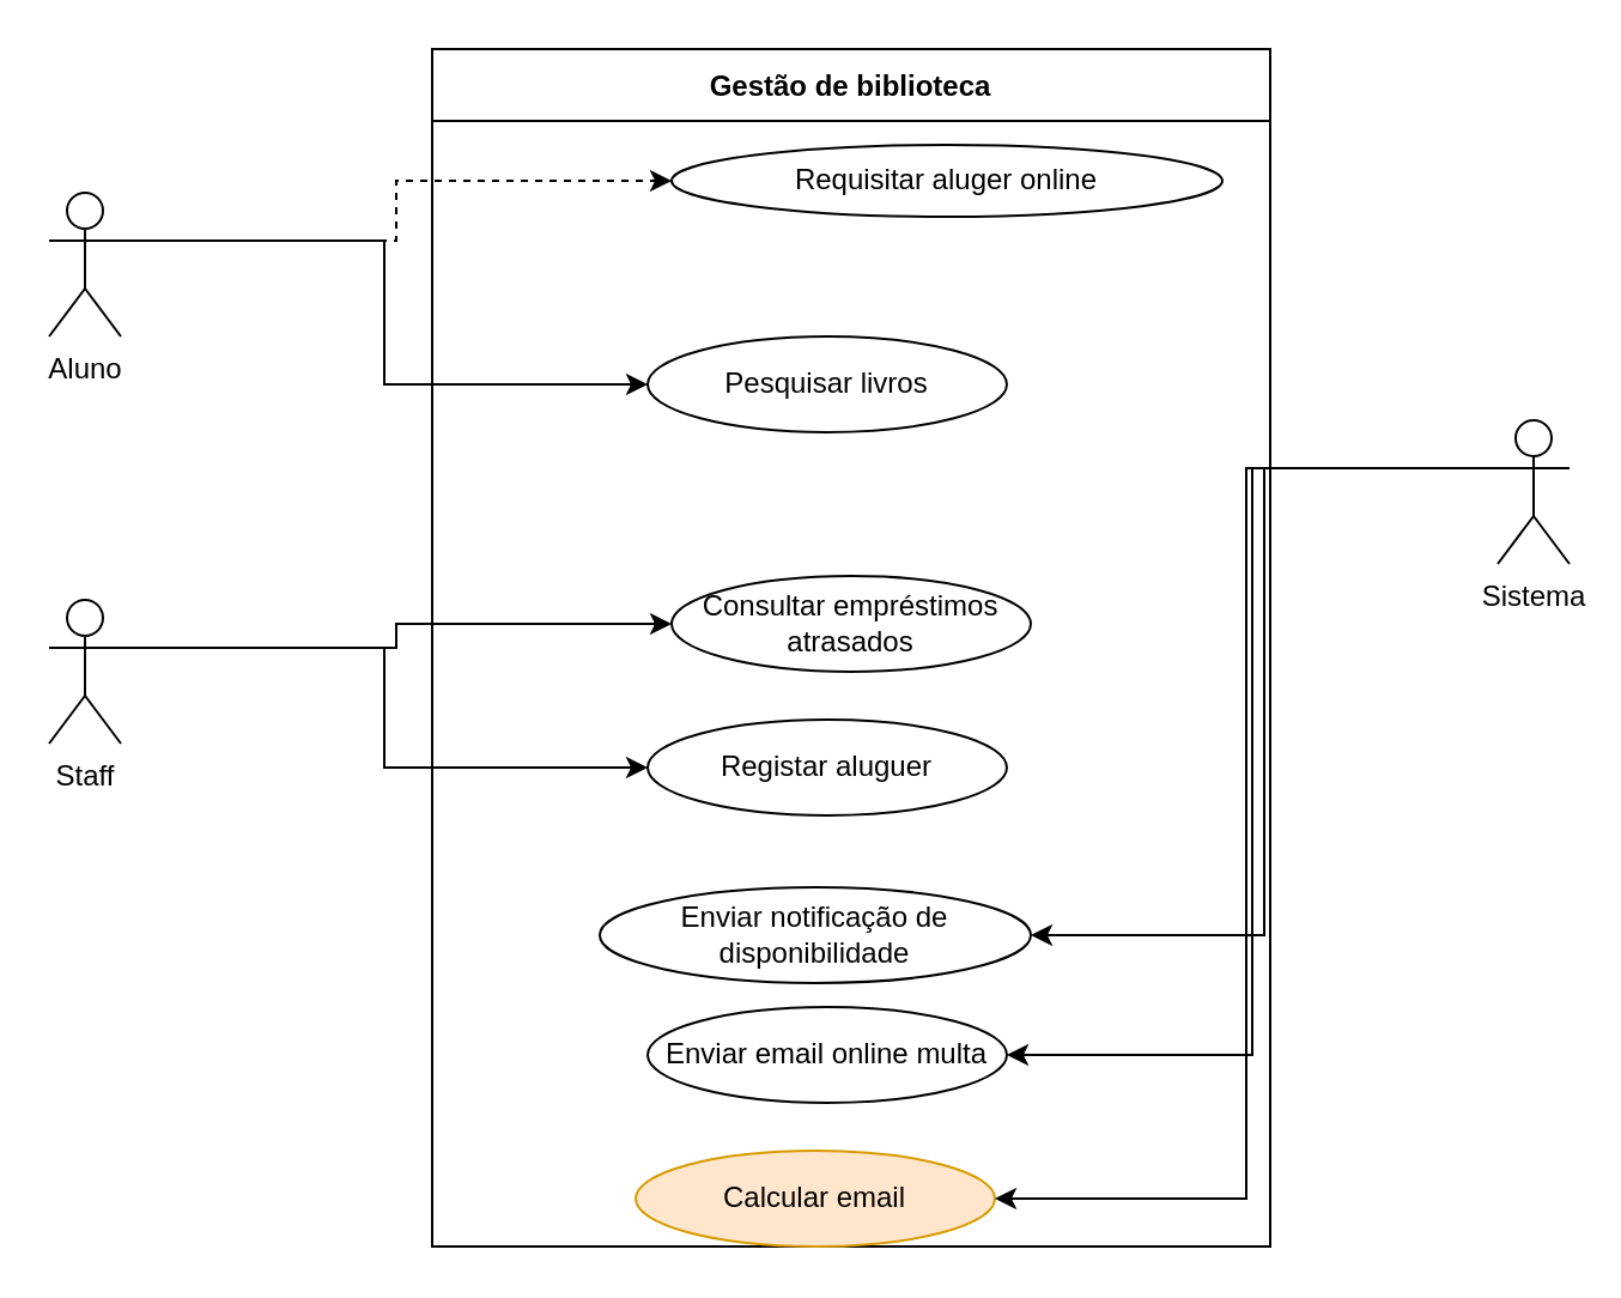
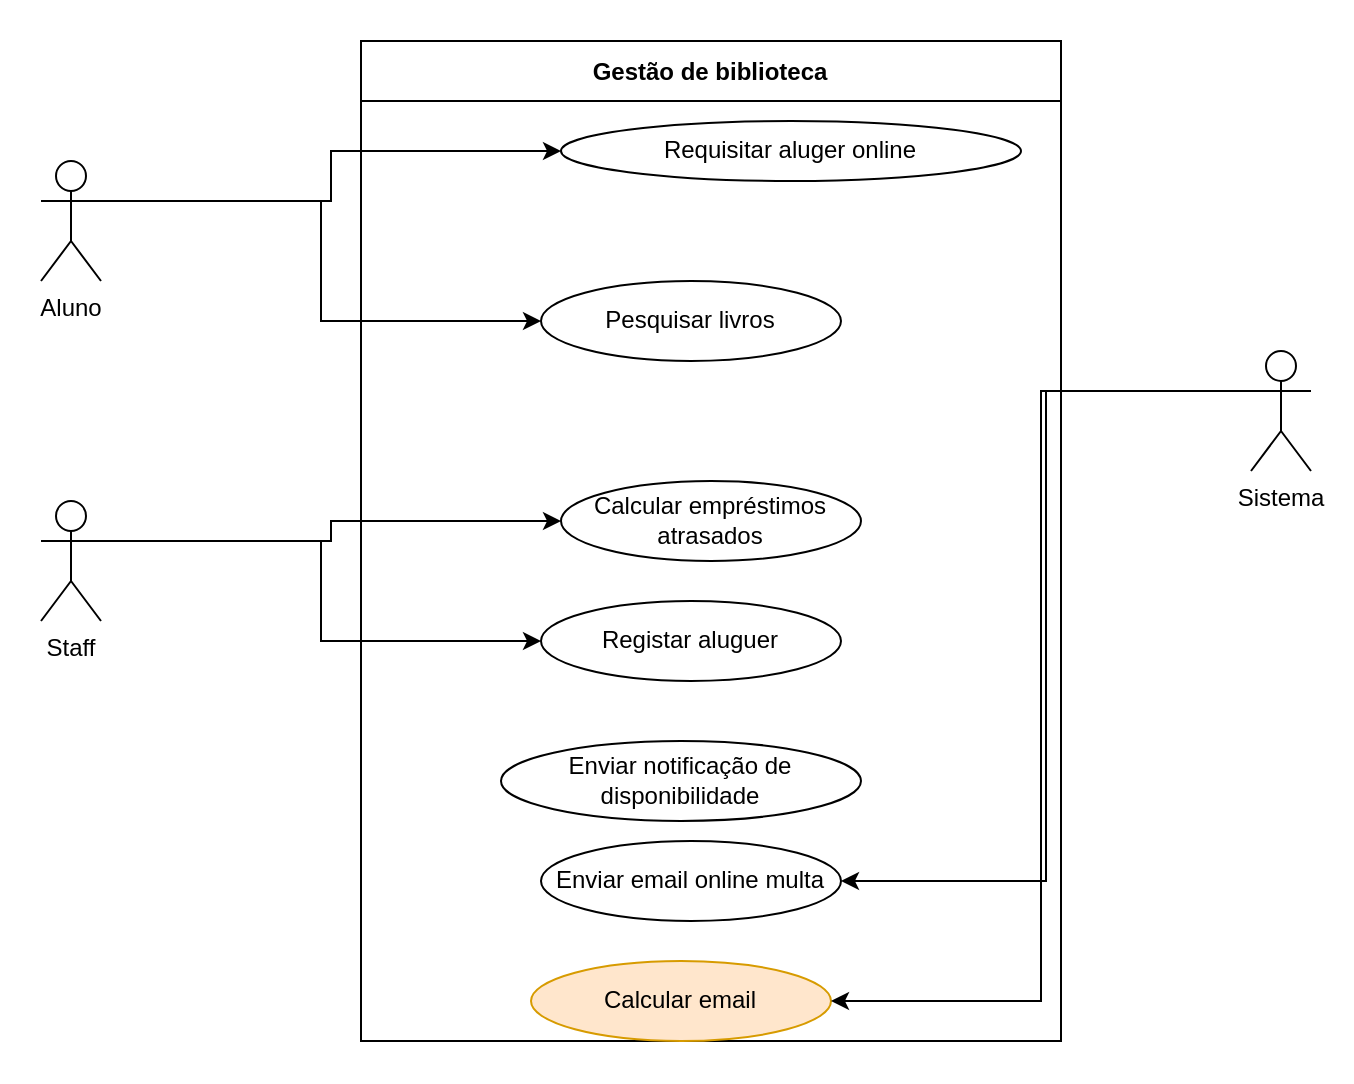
  <mxCell id="0" />
  <mxCell id="1" parent="0" />
  <mxCell id="2" value="Gestão de biblioteca" style="swimlane;startSize=30;" vertex="1" parent="1"><mxGeometry x="180" y="20" width="350" height="500" as="geometry" /></mxCell>
  <mxCell id="3" value="Registar aluguer" style="ellipse;whiteSpace=wrap;html=1;" vertex="1" parent="2"><mxGeometry x="90" y="280" width="150" height="40" as="geometry" /></mxCell>
- <mxCell id="4" value="Consultar empréstimos atrasados" style="ellipse;whiteSpace=wrap;html=1;" vertex="1" parent="2"><mxGeometry x="100" y="220" width="150" height="40" as="geometry" /></mxCell>
+ <mxCell id="4" value="Calcular empréstimos atrasados" style="ellipse;whiteSpace=wrap;html=1;" vertex="1" parent="2"><mxGeometry x="100" y="220" width="150" height="40" as="geometry" /></mxCell>
  <mxCell id="5" value="Pesquisar livros" style="ellipse;whiteSpace=wrap;html=1;" vertex="1" parent="2"><mxGeometry x="90" y="120" width="150" height="40" as="geometry" /></mxCell>
  <mxCell id="6" value="Requisitar aluger online" style="ellipse;whiteSpace=wrap;html=1;" vertex="1" parent="2"><mxGeometry x="100" y="40" width="230" height="30" as="geometry" /></mxCell>
  <mxCell id="7" value="Enviar notificação de disponibilidade" style="ellipse;whiteSpace=wrap;html=1;" vertex="1" parent="2"><mxGeometry x="70" y="350" width="180" height="40" as="geometry" /></mxCell>
  <mxCell id="8" value="Calcular email" style="ellipse;whiteSpace=wrap;html=1;fillColor=#ffe6cc;strokeColor=#d79b00;" vertex="1" parent="2"><mxGeometry x="85" y="460" width="150" height="40" as="geometry" /></mxCell>
  <mxCell id="9" value="Enviar email online multa" style="ellipse;whiteSpace=wrap;html=1;" vertex="1" parent="2"><mxGeometry x="90" y="400" width="150" height="40" as="geometry" /></mxCell>
  <mxCell id="10" style="edgeStyle=orthogonalEdgeStyle;rounded=0;orthogonalLoop=1;jettySize=auto;html=1;exitX=1;exitY=0.333;exitDx=0;exitDy=0;exitPerimeter=0;entryX=0;entryY=0.5;entryDx=0;entryDy=0;" edge="1" parent="1" source="12" target="4"><mxGeometry relative="1" as="geometry" /></mxCell>
  <mxCell id="11" style="edgeStyle=orthogonalEdgeStyle;rounded=0;orthogonalLoop=1;jettySize=auto;html=1;exitX=1;exitY=0.333;exitDx=0;exitDy=0;exitPerimeter=0;entryX=0;entryY=0.5;entryDx=0;entryDy=0;" edge="1" parent="1" source="12" target="3"><mxGeometry relative="1" as="geometry" /></mxCell>
  <mxCell id="12" value="Staff" style="shape=umlActor;verticalLabelPosition=bottom;verticalAlign=top;html=1;" vertex="1" parent="1"><mxGeometry x="20" y="250" width="30" height="60" as="geometry" /></mxCell>
- <mxCell id="13" style="edgeStyle=orthogonalEdgeStyle;rounded=0;orthogonalLoop=1;jettySize=auto;html=1;exitX=1;exitY=0.333;exitDx=0;exitDy=0;exitPerimeter=0;entryX=0;entryY=0.5;entryDx=0;entryDy=0;dashed=1;" edge="1" parent="1" source="15" target="6"><mxGeometry relative="1" as="geometry" /></mxCell>
+ <mxCell id="13" style="edgeStyle=orthogonalEdgeStyle;rounded=0;orthogonalLoop=1;jettySize=auto;html=1;exitX=1;exitY=0.333;exitDx=0;exitDy=0;exitPerimeter=0;entryX=0;entryY=0.5;entryDx=0;entryDy=0;" edge="1" parent="1" source="15" target="6"><mxGeometry relative="1" as="geometry" /></mxCell>
  <mxCell id="14" style="edgeStyle=orthogonalEdgeStyle;rounded=0;orthogonalLoop=1;jettySize=auto;html=1;exitX=1;exitY=0.333;exitDx=0;exitDy=0;exitPerimeter=0;entryX=0;entryY=0.5;entryDx=0;entryDy=0;" edge="1" parent="1" source="15" target="5"><mxGeometry relative="1" as="geometry" /></mxCell>
  <mxCell id="15" value="Aluno" style="shape=umlActor;verticalLabelPosition=bottom;verticalAlign=top;html=1;" vertex="1" parent="1"><mxGeometry x="20" y="80" width="30" height="60" as="geometry" /></mxCell>
  <mxCell id="16" style="edgeStyle=orthogonalEdgeStyle;rounded=0;orthogonalLoop=1;jettySize=auto;html=1;exitX=0;exitY=0.333;exitDx=0;exitDy=0;exitPerimeter=0;entryX=1;entryY=0.5;entryDx=0;entryDy=0;" edge="1" parent="1" source="19" target="9"><mxGeometry relative="1" as="geometry" /></mxCell>
- <mxCell id="17" style="edgeStyle=orthogonalEdgeStyle;rounded=0;orthogonalLoop=1;jettySize=auto;html=1;exitX=0;exitY=0.333;exitDx=0;exitDy=0;exitPerimeter=0;entryX=1;entryY=0.5;entryDx=0;entryDy=0;" edge="1" parent="1" source="19" target="7"><mxGeometry relative="1" as="geometry" /></mxCell>
  <mxCell id="18" style="edgeStyle=orthogonalEdgeStyle;rounded=0;orthogonalLoop=1;jettySize=auto;html=1;exitX=0;exitY=0.333;exitDx=0;exitDy=0;exitPerimeter=0;entryX=1;entryY=0.5;entryDx=0;entryDy=0;" edge="1" parent="1" source="19" target="8"><mxGeometry relative="1" as="geometry" /></mxCell>
  <mxCell id="19" value="Sistema" style="shape=umlActor;verticalLabelPosition=bottom;verticalAlign=top;html=1;" vertex="1" parent="1"><mxGeometry x="625" y="175" width="30" height="60" as="geometry" /></mxCell>
